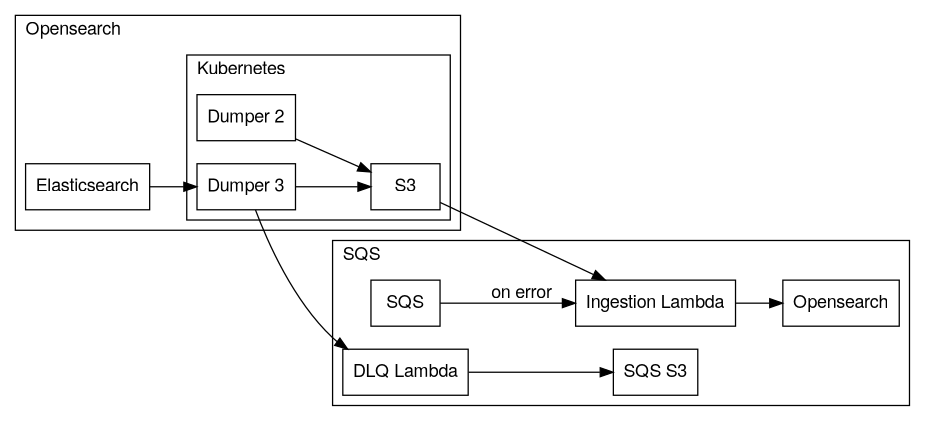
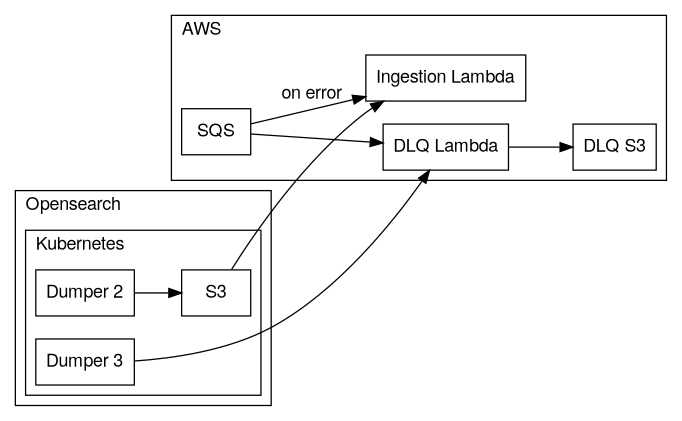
  digraph {
    fontname="Helvetica,Arial,sans-serif"
    rankdir=LR
    node [fontname="Helvetica,Arial,sans-serif" shape=box]
    edge [fontname="Helvetica,Arial,sans-serif"]
    S3
    "Dumper 2"
    "Dumper 3"
-   Elasticsearch
    "Ingestion Lambda"
    "DLQ Lambda"
-   Opensearch
    SQS
-   "DLQ S3" [label="SQS S3"]
+   "DLQ S3"
    subgraph cluster_1 {
      label=Opensearch
      labeljust=l
-     Elasticsearch
      subgraph cluster_2 {
        label=Kubernetes
        labeljust=l
        S3
        "Dumper 2"
        "Dumper 3"
      }
    }
    subgraph cluster_3 {
-     label=SQS
+     label=AWS
      labeljust=l
      "Ingestion Lambda"
      "DLQ Lambda"
-     Opensearch
      SQS
      "DLQ S3"
    }
    S3 -> "Ingestion Lambda"
    "Dumper 2" -> S3
-   "Dumper 3" -> S3
    "Dumper 3" -> "DLQ Lambda"
-   Elasticsearch -> "Dumper 3"
-   "Ingestion Lambda" -> Opensearch
    "DLQ Lambda" -> "DLQ S3"
    SQS -> "Ingestion Lambda" [label="on error"]
+   SQS -> "DLQ Lambda"
  }
